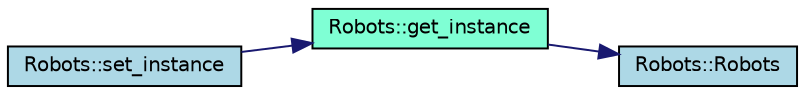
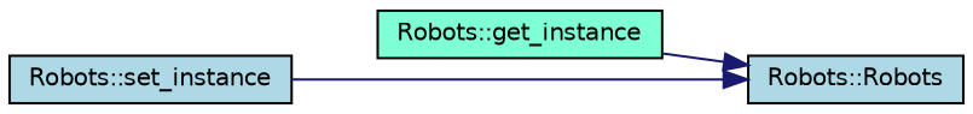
  digraph {
    rankdir=LR
    node [color=black fillcolor=lightblue fontname=Helvetica fontsize=10 shape=record style=filled]
    edge [color=midnightblue fontname=Helvetica fontsize=10 labelfontname=Helvetica labelfontsize=10 style=solid]
    n1 [fontcolor=black height=0.2 label="Robots::set_instance" width=0.4]
    n2 [fillcolor=aquamarine height=0.2 label="Robots::get_instance" width=0.4]
    n3 [height=0.2 label="Robots::Robots" width=0.4]
-   n1 -> n2
+   n1 -> n3
    n2 -> n3
  }
